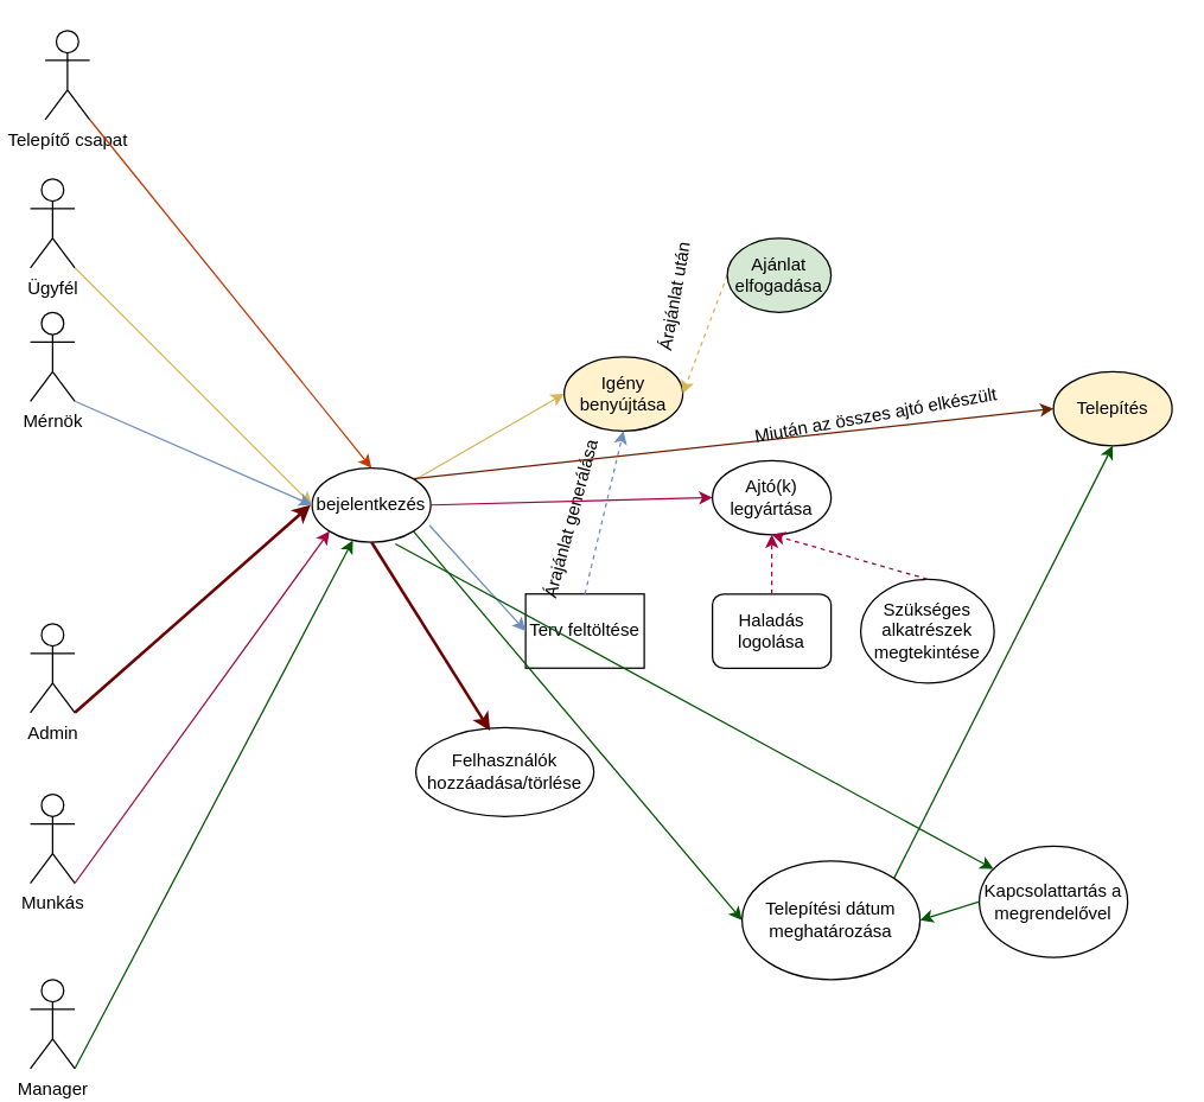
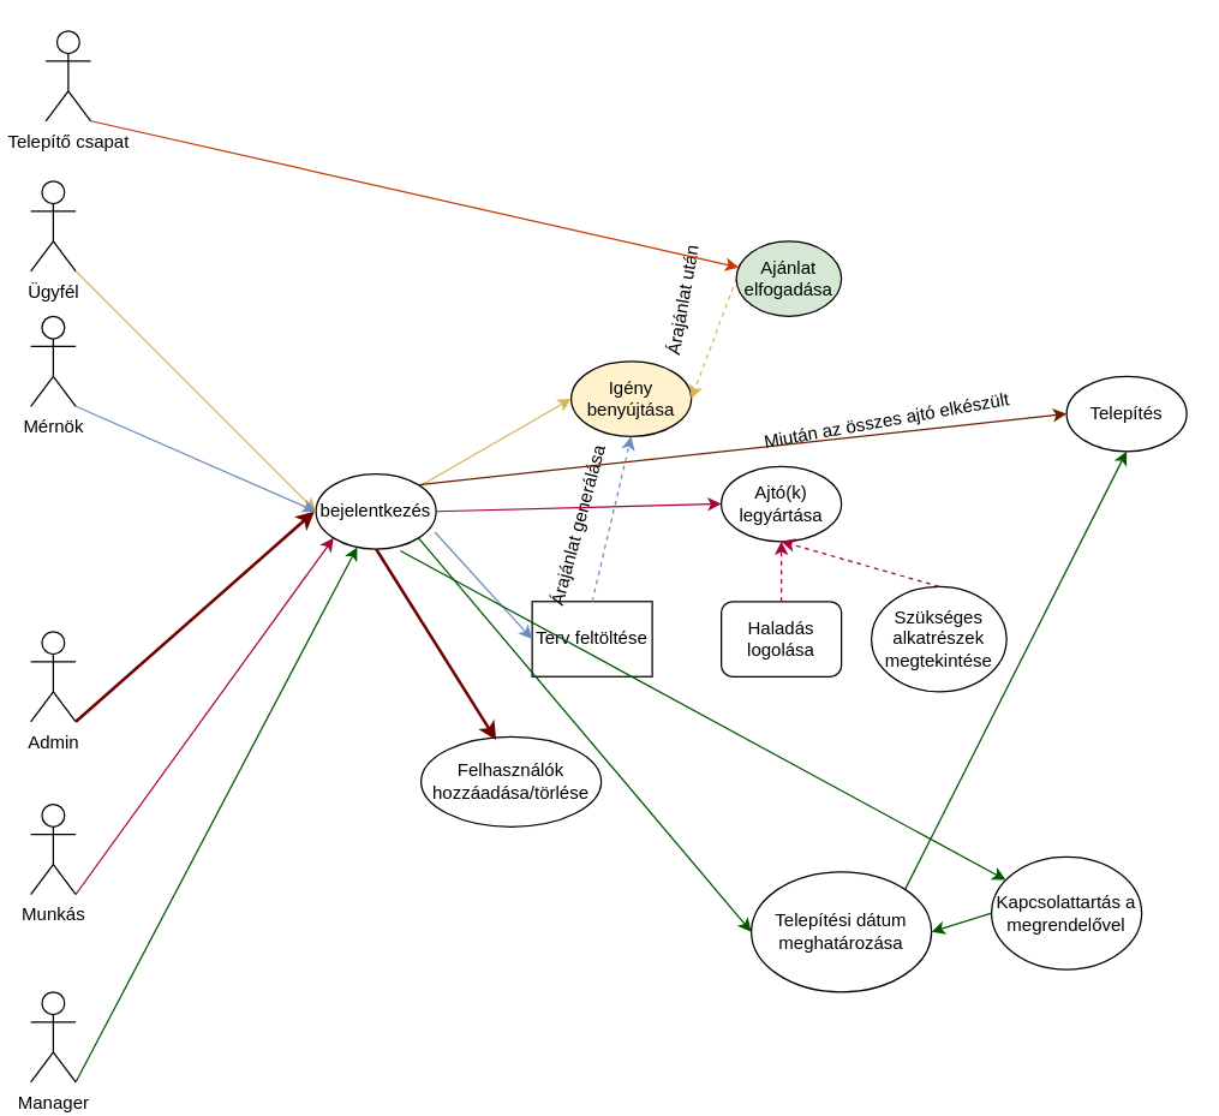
  <mxCell id="0" />
  <mxCell id="1" parent="0" />
  <mxCell id="2" value="Ügyfél&lt;br&gt;" style="shape=umlActor;verticalLabelPosition=bottom;labelBackgroundColor=#ffffff;verticalAlign=top;html=1;outlineConnect=0;fontFamily=Helvetica;" vertex="1" parent="1"><mxGeometry x="20" y="120" width="30" height="60" as="geometry" /></mxCell>
  <mxCell id="3" value="" style="endArrow=classic;html=1;fontFamily=Helvetica;entryX=0;entryY=0.5;entryDx=0;entryDy=0;fillColor=#fff2cc;strokeColor=#d6b656;" edge="1" parent="1" source="10" target="6"><mxGeometry width="50" height="50" relative="1" as="geometry"><mxPoint x="370" y="320" as="sourcePoint" /><mxPoint x="133.496" y="124.779" as="targetPoint" /></mxGeometry></mxCell>
  <mxCell id="4" value="Mérnök" style="shape=umlActor;verticalLabelPosition=bottom;labelBackgroundColor=#ffffff;verticalAlign=top;html=1;outlineConnect=0;fontFamily=Helvetica;" vertex="1" parent="1"><mxGeometry x="20" y="210" width="30" height="60" as="geometry" /></mxCell>
  <mxCell id="5" value="Admin&lt;br&gt;" style="shape=umlActor;verticalLabelPosition=bottom;labelBackgroundColor=#ffffff;verticalAlign=top;html=1;outlineConnect=0;fontFamily=Helvetica;" vertex="1" parent="1"><mxGeometry x="20" y="420" width="30" height="60" as="geometry" /></mxCell>
  <mxCell id="6" value="Igény benyújtása" style="ellipse;whiteSpace=wrap;html=1;fillColor=#fff2cc;" vertex="1" parent="1"><mxGeometry x="380" y="240" width="80" height="50" as="geometry" /></mxCell>
  <mxCell id="7" value="" style="endArrow=classic;html=1;fontFamily=Helvetica;entryX=1;entryY=0.5;entryDx=0;entryDy=0;exitX=0;exitY=0.5;exitDx=0;exitDy=0;dashed=1;fillColor=#fff2cc;strokeColor=#d6b656;" edge="1" parent="1" source="8" target="6"><mxGeometry width="50" height="50" relative="1" as="geometry"><mxPoint x="640" y="490" as="sourcePoint" /><mxPoint x="690" y="440" as="targetPoint" /></mxGeometry></mxCell>
  <mxCell id="8" value="Ajánlat elfogadása" style="ellipse;whiteSpace=wrap;html=1;fontFamily=Helvetica;fillColor=#d5e8d4;" vertex="1" parent="1"><mxGeometry x="490" y="160" width="70" height="50" as="geometry" /></mxCell>
  <mxCell id="9" value="Árajánlat után" style="text;html=1;align=center;verticalAlign=middle;resizable=0;points=[];autosize=1;fontFamily=Helvetica;rotation=-80;" vertex="1" parent="1"><mxGeometry x="410" y="190" width="90" height="20" as="geometry" /></mxCell>
  <mxCell id="10" value="bejelentkezés" style="ellipse;whiteSpace=wrap;html=1;fontFamily=Helvetica;" vertex="1" parent="1"><mxGeometry x="210" y="315" width="80" height="50" as="geometry" /></mxCell>
  <mxCell id="11" value="" style="endArrow=classic;html=1;fontFamily=Helvetica;entryX=0;entryY=0.5;entryDx=0;entryDy=0;exitX=1;exitY=1;exitDx=0;exitDy=0;exitPerimeter=0;fillColor=#fff2cc;strokeColor=#d6b656;" edge="1" parent="1" source="2" target="10"><mxGeometry width="50" height="50" relative="1" as="geometry"><mxPoint x="390" y="350" as="sourcePoint" /><mxPoint x="440" y="300" as="targetPoint" /></mxGeometry></mxCell>
  <mxCell id="12" value="" style="endArrow=classic;html=1;fontFamily=Helvetica;exitX=1;exitY=1;exitDx=0;exitDy=0;exitPerimeter=0;entryX=0;entryY=0.5;entryDx=0;entryDy=0;fillColor=#dae8fc;strokeColor=#6c8ebf;" edge="1" parent="1" source="4" target="10"><mxGeometry width="50" height="50" relative="1" as="geometry"><mxPoint x="390" y="350" as="sourcePoint" /><mxPoint x="440" y="300" as="targetPoint" /></mxGeometry></mxCell>
  <mxCell id="13" value="" style="endArrow=classic;html=1;fontFamily=Helvetica;exitX=1;exitY=1;exitDx=0;exitDy=0;exitPerimeter=0;fillColor=#a20025;strokeColor=#6F0000;strokeWidth=2;" edge="1" parent="1" source="5"><mxGeometry width="50" height="50" relative="1" as="geometry"><mxPoint x="390" y="350" as="sourcePoint" /><mxPoint x="209" y="340" as="targetPoint" /></mxGeometry></mxCell>
  <mxCell id="14" value="Terv feltöltése" style="whiteSpace=wrap;html=1;fontFamily=Helvetica;rounded=0;" vertex="1" parent="1"><mxGeometry x="354" y="400" width="80" height="50" as="geometry" /></mxCell>
  <mxCell id="15" value="" style="endArrow=classic;html=1;fontFamily=Helvetica;exitX=0.99;exitY=0.776;exitDx=0;exitDy=0;exitPerimeter=0;entryX=0;entryY=0.5;entryDx=0;entryDy=0;fillColor=#dae8fc;strokeColor=#6c8ebf;" edge="1" parent="1" source="10" target="14"><mxGeometry width="50" height="50" relative="1" as="geometry"><mxPoint x="390" y="350" as="sourcePoint" /><mxPoint x="440" y="300" as="targetPoint" /></mxGeometry></mxCell>
  <mxCell id="16" value="" style="endArrow=classic;html=1;fontFamily=Helvetica;entryX=0.5;entryY=1;entryDx=0;entryDy=0;fillColor=#dae8fc;strokeColor=#6c8ebf;dashed=1;exitX=0.5;exitY=0;exitDx=0;exitDy=0;" edge="1" parent="1" source="14" target="6"><mxGeometry width="50" height="50" relative="1" as="geometry"><mxPoint x="390" y="350" as="sourcePoint" /><mxPoint x="440" y="300" as="targetPoint" /></mxGeometry></mxCell>
  <mxCell id="17" value="Felhasználók hozzáadása/törlése" style="ellipse;whiteSpace=wrap;html=1;fontFamily=Helvetica;" vertex="1" parent="1"><mxGeometry x="280" y="490" width="120" height="60" as="geometry" /></mxCell>
  <mxCell id="18" value="" style="endArrow=classic;html=1;fontFamily=Helvetica;exitX=0.5;exitY=1;exitDx=0;exitDy=0;entryX=0.417;entryY=0.037;entryDx=0;entryDy=0;entryPerimeter=0;fillColor=#a20025;strokeColor=#6F0000;strokeWidth=2;" edge="1" parent="1" source="10" target="17"><mxGeometry width="50" height="50" relative="1" as="geometry"><mxPoint x="390" y="350" as="sourcePoint" /><mxPoint x="440" y="300" as="targetPoint" /></mxGeometry></mxCell>
  <mxCell id="19" value="Árajánlat generálása" style="text;html=1;align=center;verticalAlign=middle;resizable=0;points=[];autosize=1;fontFamily=Helvetica;rotation=-75;" vertex="1" parent="1"><mxGeometry x="320" y="340" width="130" height="20" as="geometry" /></mxCell>
  <mxCell id="20" value="Ajtó(k) legyártása" style="ellipse;whiteSpace=wrap;html=1;fontFamily=Helvetica;" vertex="1" parent="1"><mxGeometry x="480" y="310" width="80" height="50" as="geometry" /></mxCell>
  <mxCell id="21" value="Munkás" style="shape=umlActor;verticalLabelPosition=bottom;labelBackgroundColor=#ffffff;verticalAlign=top;html=1;outlineConnect=0;fontFamily=Helvetica;" vertex="1" parent="1"><mxGeometry x="20" y="535" width="30" height="60" as="geometry" /></mxCell>
  <mxCell id="22" value="" style="endArrow=classic;html=1;strokeWidth=1;fontFamily=Helvetica;exitX=1;exitY=1;exitDx=0;exitDy=0;exitPerimeter=0;entryX=0;entryY=1;entryDx=0;entryDy=0;fillColor=#d80073;strokeColor=#A50040;" edge="1" parent="1" source="21" target="10"><mxGeometry width="50" height="50" relative="1" as="geometry"><mxPoint x="390" y="450" as="sourcePoint" /><mxPoint x="440" y="400" as="targetPoint" /></mxGeometry></mxCell>
  <mxCell id="23" value="" style="endArrow=classic;html=1;strokeWidth=1;fontFamily=Helvetica;entryX=0;entryY=0.5;entryDx=0;entryDy=0;exitX=1;exitY=0.5;exitDx=0;exitDy=0;fillColor=#d80073;strokeColor=#A50040;" edge="1" parent="1" source="10" target="20"><mxGeometry width="50" height="50" relative="1" as="geometry"><mxPoint x="390" y="450" as="sourcePoint" /><mxPoint x="440" y="400" as="targetPoint" /></mxGeometry></mxCell>
  <mxCell id="24" value="Haladás logolása" style="whiteSpace=wrap;html=1;fontFamily=Helvetica;rounded=1;" vertex="1" parent="1"><mxGeometry x="480" y="400" width="80" height="50" as="geometry" /></mxCell>
  <mxCell id="25" value="Szükséges alkatrészek megtekintése" style="ellipse;whiteSpace=wrap;html=1;fontFamily=Helvetica;" vertex="1" parent="1"><mxGeometry x="580" y="390" width="90" height="70" as="geometry" /></mxCell>
  <mxCell id="26" value="" style="endArrow=classic;html=1;strokeWidth=1;fontFamily=Helvetica;exitX=0.5;exitY=0;exitDx=0;exitDy=0;entryX=0.5;entryY=1;entryDx=0;entryDy=0;fillColor=#d80073;strokeColor=#A50040;dashed=1;" edge="1" parent="1" source="25" target="20"><mxGeometry width="50" height="50" relative="1" as="geometry"><mxPoint x="390" y="450" as="sourcePoint" /><mxPoint x="440" y="400" as="targetPoint" /></mxGeometry></mxCell>
  <mxCell id="27" value="" style="endArrow=classic;html=1;strokeWidth=1;fontFamily=Helvetica;exitX=0.5;exitY=0;exitDx=0;exitDy=0;entryX=0.5;entryY=1;entryDx=0;entryDy=0;fillColor=#d80073;strokeColor=#A50040;dashed=1;" edge="1" parent="1" source="24" target="20"><mxGeometry width="50" height="50" relative="1" as="geometry"><mxPoint x="390" y="450" as="sourcePoint" /><mxPoint x="440" y="400" as="targetPoint" /></mxGeometry></mxCell>
  <mxCell id="28" value="" style="endArrow=classic;html=1;strokeWidth=1;fontFamily=Helvetica;exitX=1;exitY=0;exitDx=0;exitDy=0;entryX=0;entryY=0.5;entryDx=0;entryDy=0;fillColor=#a0522d;strokeColor=#6D1F00;" edge="1" parent="1" source="10" target="29"><mxGeometry width="50" height="50" relative="1" as="geometry"><mxPoint x="230" y="410" as="sourcePoint" /><mxPoint x="650" y="340" as="targetPoint" /></mxGeometry></mxCell>
- <mxCell id="29" value="Telepítés&lt;br&gt;" style="ellipse;whiteSpace=wrap;html=1;fontFamily=Helvetica;fillColor=#fff2cc;" vertex="1" parent="1"><mxGeometry x="710" y="250" width="80" height="50" as="geometry" /></mxCell>
+ <mxCell id="29" value="Telepítés&lt;br&gt;" style="ellipse;whiteSpace=wrap;html=1;fontFamily=Helvetica;" vertex="1" parent="1"><mxGeometry x="710" y="250" width="80" height="50" as="geometry" /></mxCell>
  <mxCell id="30" value="Miután az összes ajtó elkészült" style="text;html=1;align=center;verticalAlign=middle;resizable=0;points=[];autosize=1;fontFamily=Helvetica;rotation=-10;" vertex="1" parent="1"><mxGeometry x="500" y="270" width="180" height="20" as="geometry" /></mxCell>
  <mxCell id="31" value="Manager" style="shape=umlActor;verticalLabelPosition=bottom;labelBackgroundColor=#ffffff;verticalAlign=top;html=1;outlineConnect=0;fontFamily=Helvetica;" vertex="1" parent="1"><mxGeometry x="20" y="660" width="30" height="60" as="geometry" /></mxCell>
  <mxCell id="32" value="" style="endArrow=classic;html=1;strokeWidth=1;fontFamily=Helvetica;exitX=1;exitY=1;exitDx=0;exitDy=0;exitPerimeter=0;fillColor=#008a00;strokeColor=#005700;" edge="1" parent="1" source="31" target="10"><mxGeometry width="50" height="50" relative="1" as="geometry"><mxPoint x="80" y="715" as="sourcePoint" /><mxPoint x="130" y="665" as="targetPoint" /></mxGeometry></mxCell>
  <mxCell id="33" value="" style="endArrow=classic;html=1;strokeWidth=1;fontFamily=Helvetica;exitX=1;exitY=1;exitDx=0;exitDy=0;fillColor=#008a00;strokeColor=#005700;" edge="1" parent="1" source="10"><mxGeometry width="50" height="50" relative="1" as="geometry"><mxPoint x="640" y="410" as="sourcePoint" /><mxPoint x="500" y="620" as="targetPoint" /></mxGeometry></mxCell>
  <mxCell id="34" value="Telepítési dátum meghatározása" style="ellipse;whiteSpace=wrap;html=1;fontFamily=Helvetica;" vertex="1" parent="1"><mxGeometry x="500" y="580" width="120" height="80" as="geometry" /></mxCell>
  <mxCell id="35" value="Kapcsolattartás a megrendelővel" style="ellipse;whiteSpace=wrap;html=1;fontFamily=Helvetica;" vertex="1" parent="1"><mxGeometry x="660" y="570" width="100" height="75" as="geometry" /></mxCell>
  <mxCell id="36" value="" style="endArrow=classic;html=1;strokeWidth=1;fontFamily=Helvetica;exitX=0.702;exitY=1.023;exitDx=0;exitDy=0;fillColor=#008a00;strokeColor=#005700;exitPerimeter=0;" edge="1" parent="1" source="10" target="35"><mxGeometry width="50" height="50" relative="1" as="geometry"><mxPoint x="288.691" y="367.42" as="sourcePoint" /><mxPoint x="510" y="630" as="targetPoint" /></mxGeometry></mxCell>
  <mxCell id="37" value="" style="endArrow=classic;html=1;strokeWidth=1;fontFamily=Helvetica;exitX=1;exitY=0;exitDx=0;exitDy=0;entryX=0.5;entryY=1;entryDx=0;entryDy=0;fillColor=#008a00;strokeColor=#005700;" edge="1" parent="1" source="34" target="29"><mxGeometry width="50" height="50" relative="1" as="geometry"><mxPoint x="640" y="410" as="sourcePoint" /><mxPoint x="690" y="360" as="targetPoint" /></mxGeometry></mxCell>
  <mxCell id="38" value="Telepítő csapat&lt;br&gt;" style="shape=umlActor;verticalLabelPosition=bottom;labelBackgroundColor=#ffffff;verticalAlign=top;html=1;outlineConnect=0;fontFamily=Helvetica;" vertex="1" parent="1"><mxGeometry x="30" y="20" width="30" height="60" as="geometry" /></mxCell>
- <mxCell id="39" value="" style="endArrow=classic;html=1;strokeWidth=1;fontFamily=Helvetica;exitX=1;exitY=1;exitDx=0;exitDy=0;exitPerimeter=0;entryX=0.5;entryY=0;entryDx=0;entryDy=0;fillColor=#fa6800;strokeColor=#C73500;" edge="1" parent="1" source="38" target="10"><mxGeometry width="50" height="50" relative="1" as="geometry"><mxPoint x="640" y="380" as="sourcePoint" /><mxPoint x="690" y="330" as="targetPoint" /></mxGeometry></mxCell>
+ <mxCell id="39" value="" style="endArrow=classic;html=1;strokeWidth=1;fontFamily=Helvetica;exitX=1;exitY=1;exitDx=0;exitDy=0;exitPerimeter=0;fillColor=#fa6800;strokeColor=#C73500;" edge="1" parent="1" source="38" target="8"><mxGeometry width="50" height="50" relative="1" as="geometry"><mxPoint x="640" y="380" as="sourcePoint" /><mxPoint x="690" y="330" as="targetPoint" /></mxGeometry></mxCell>
  <mxCell id="40" value="" style="endArrow=classic;html=1;strokeWidth=1;fontFamily=Helvetica;exitX=0;exitY=0.5;exitDx=0;exitDy=0;entryX=1;entryY=0.5;entryDx=0;entryDy=0;fillColor=#008a00;strokeColor=#005700;" edge="1" parent="1" source="35" target="34"><mxGeometry width="50" height="50" relative="1" as="geometry"><mxPoint x="640" y="380" as="sourcePoint" /><mxPoint x="690" y="330" as="targetPoint" /></mxGeometry></mxCell>
